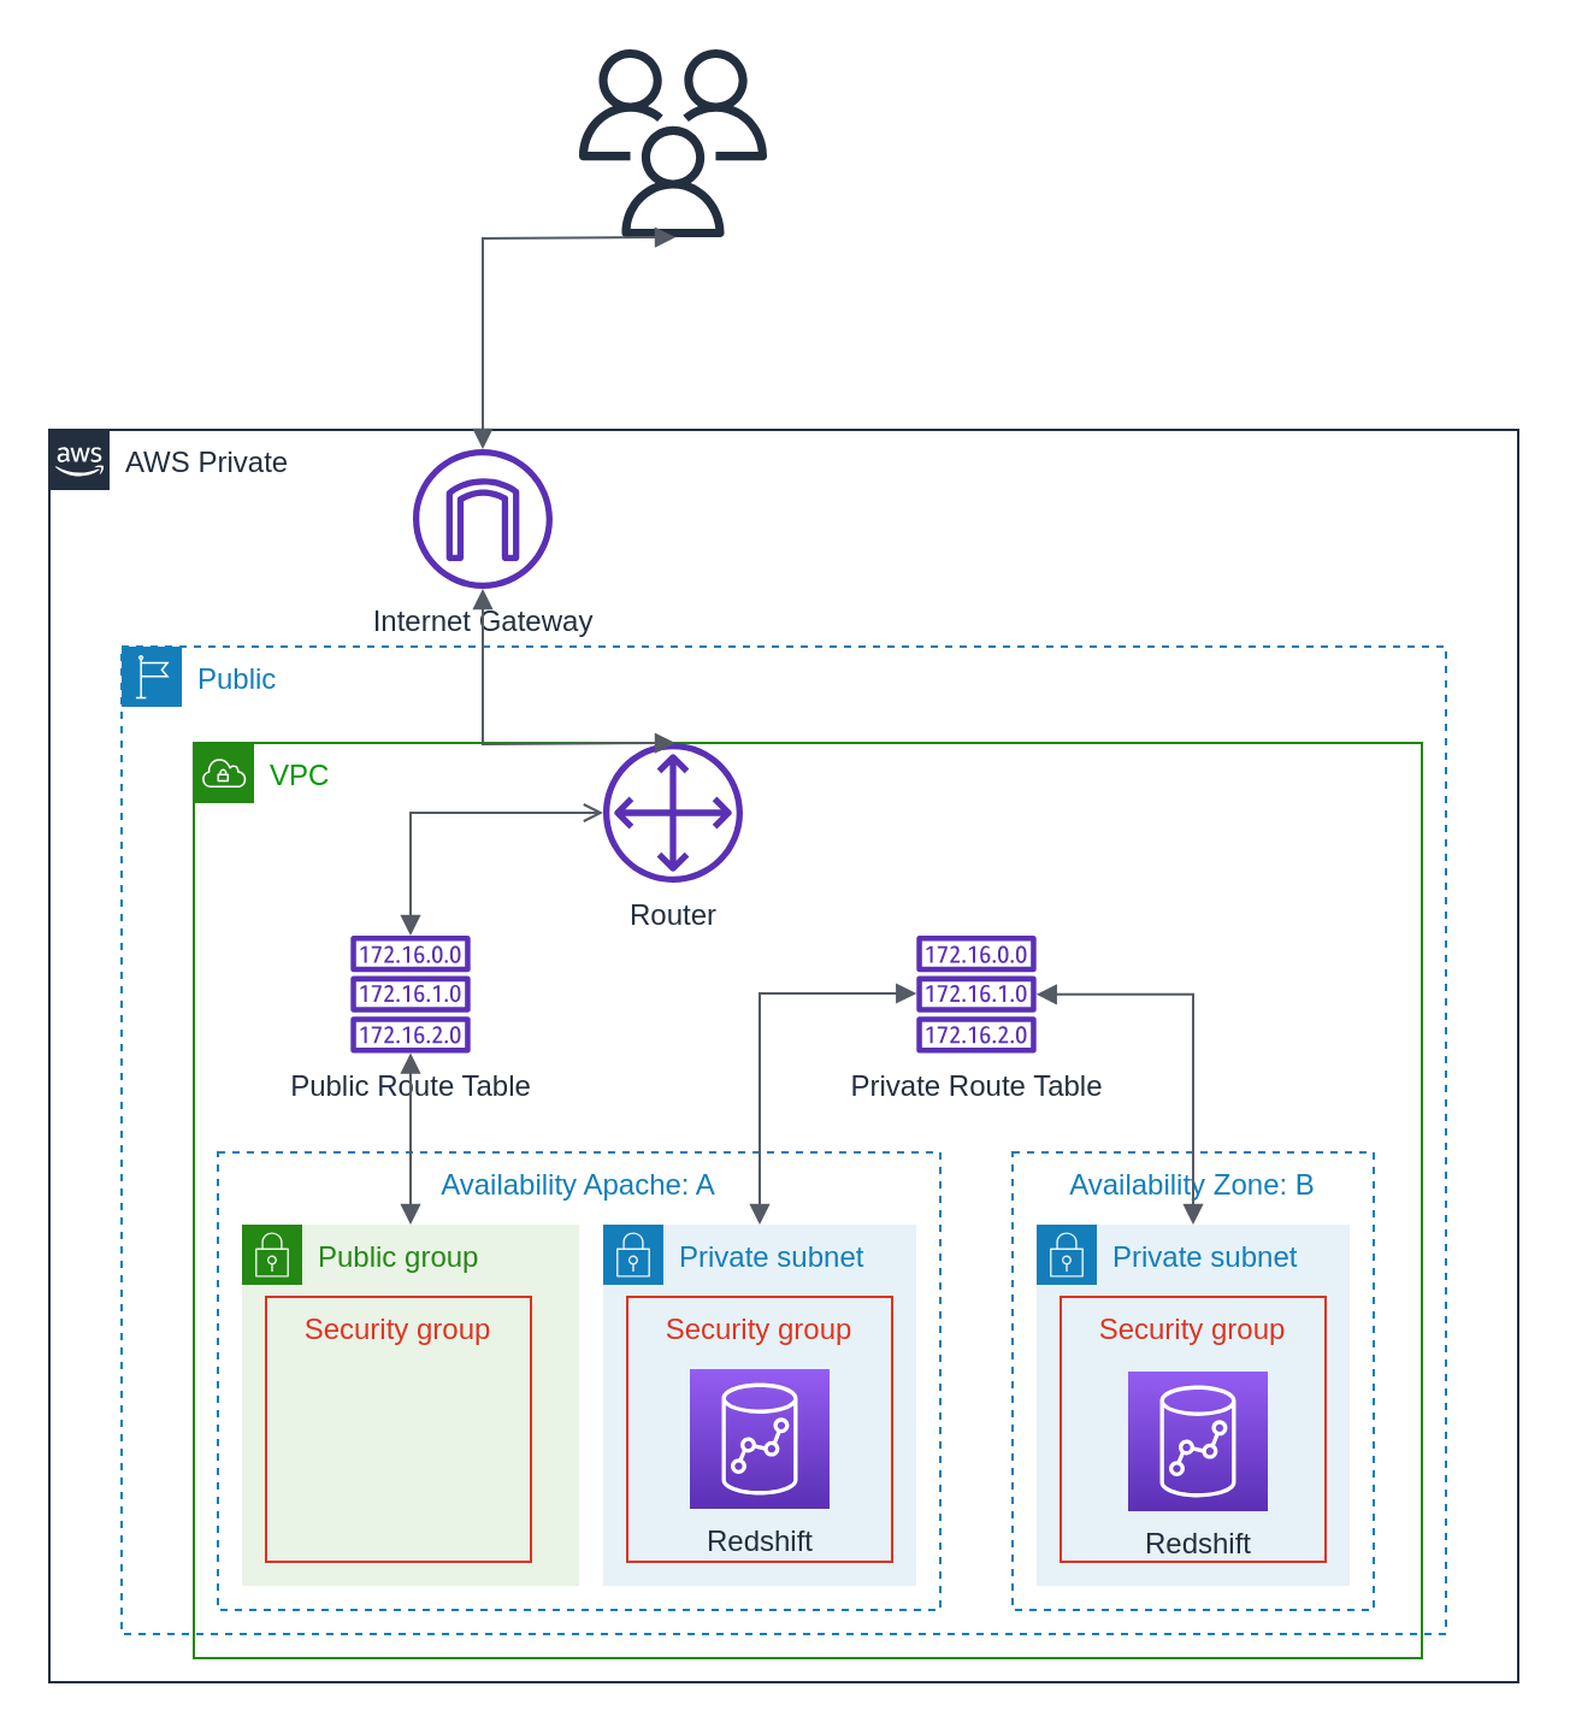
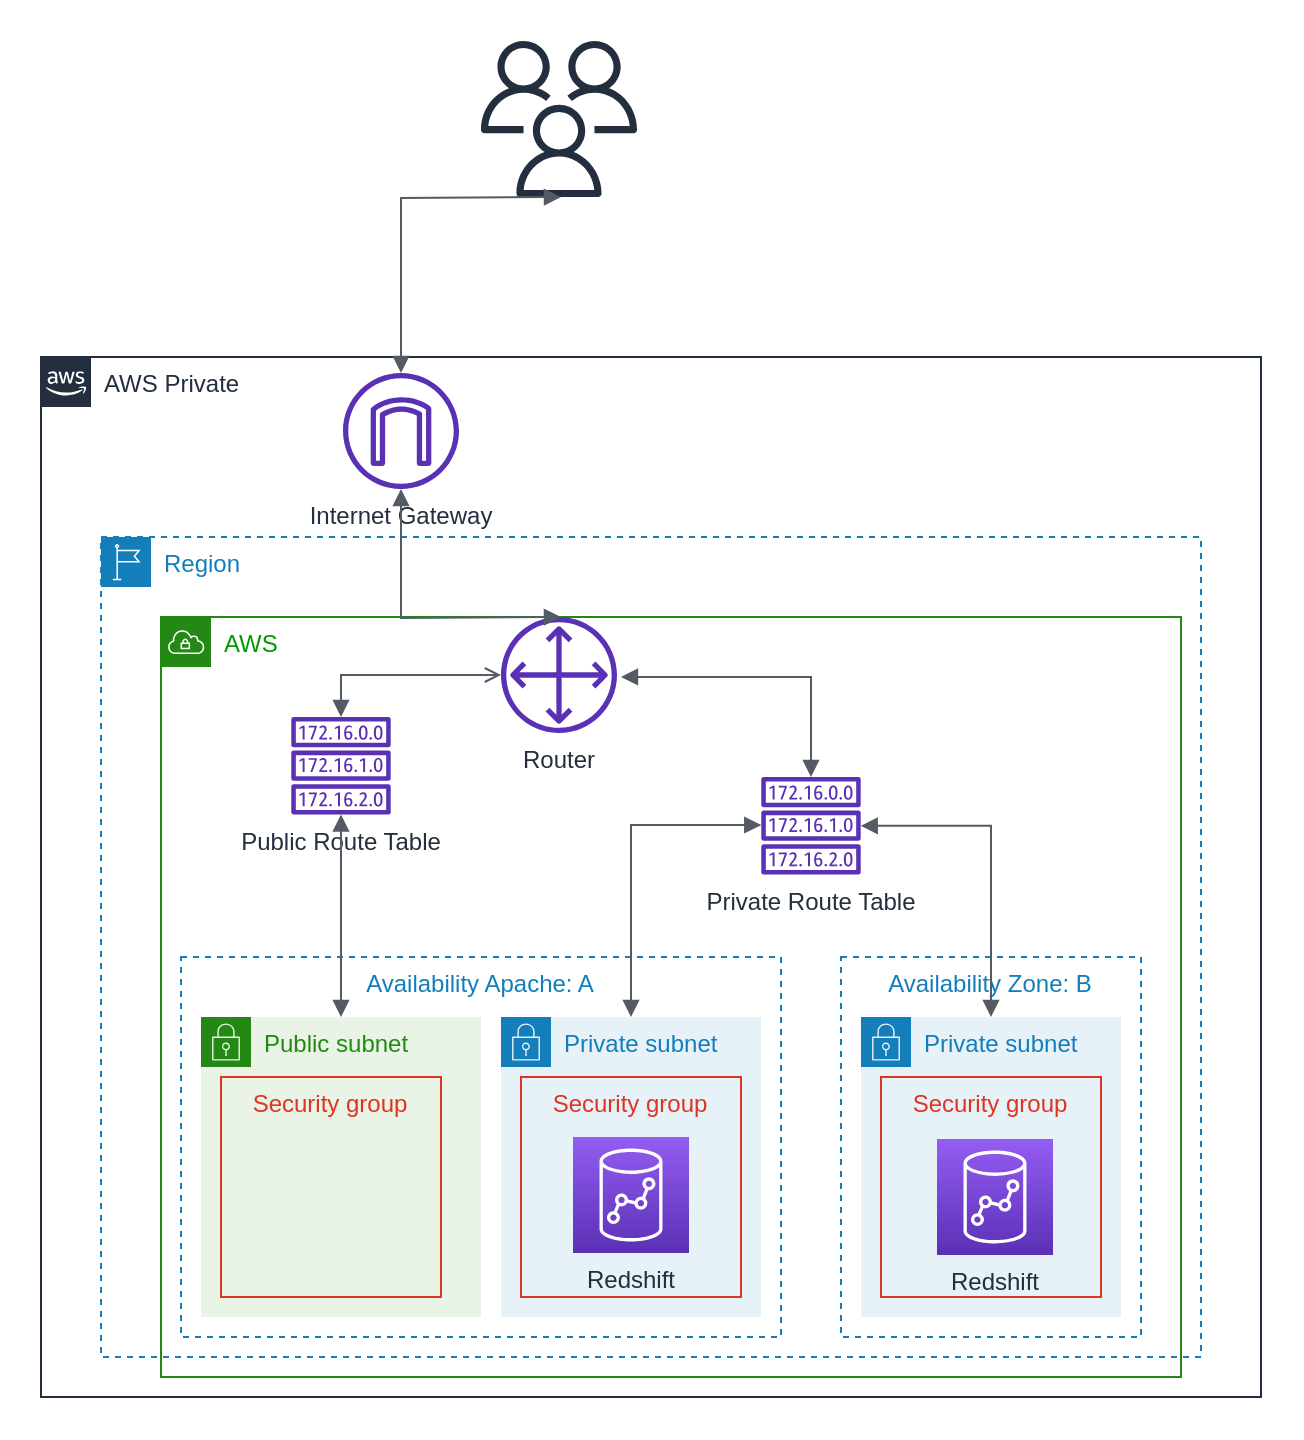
  <mxCell id="0" />
  <mxCell id="1" parent="0" />
- <mxCell id="2" value="Public" style="points=[[0,0],[0.25,0],[0.5,0],[0.75,0],[1,0],[1,0.25],[1,0.5],[1,0.75],[1,1],[0.75,1],[0.5,1],[0.25,1],[0,1],[0,0.75],[0,0.5],[0,0.25]];outlineConnect=0;gradientColor=none;html=1;whiteSpace=wrap;fontSize=12;fontStyle=0;shape=mxgraph.aws4.group;grIcon=mxgraph.aws4.group_region;strokeColor=#147EBA;fillColor=none;verticalAlign=top;align=left;spacingLeft=30;fontColor=#147EBA;dashed=1;" parent="1" vertex="1"><mxGeometry x="50" y="268" width="550" height="410" as="geometry" /></mxCell>
+ <mxCell id="2" value="Region" style="points=[[0,0],[0.25,0],[0.5,0],[0.75,0],[1,0],[1,0.25],[1,0.5],[1,0.75],[1,1],[0.75,1],[0.5,1],[0.25,1],[0,1],[0,0.75],[0,0.5],[0,0.25]];outlineConnect=0;gradientColor=none;html=1;whiteSpace=wrap;fontSize=12;fontStyle=0;shape=mxgraph.aws4.group;grIcon=mxgraph.aws4.group_region;strokeColor=#147EBA;fillColor=none;verticalAlign=top;align=left;spacingLeft=30;fontColor=#147EBA;dashed=1;" parent="1" vertex="1"><mxGeometry x="50" y="268" width="550" height="410" as="geometry" /></mxCell>
  <mxCell id="3" value="AWS Private" style="points=[[0,0],[0.25,0],[0.5,0],[0.75,0],[1,0],[1,0.25],[1,0.5],[1,0.75],[1,1],[0.75,1],[0.5,1],[0.25,1],[0,1],[0,0.75],[0,0.5],[0,0.25]];outlineConnect=0;gradientColor=none;html=1;whiteSpace=wrap;fontSize=12;fontStyle=0;shape=mxgraph.aws4.group;grIcon=mxgraph.aws4.group_aws_cloud_alt;strokeColor=#232F3E;fillColor=none;verticalAlign=top;align=left;spacingLeft=30;fontColor=#232F3E;dashed=0;" parent="1" vertex="1"><mxGeometry x="20" y="178" width="610" height="520" as="geometry" /></mxCell>
- <mxCell id="4" value="&lt;font color=&quot;#009900&quot;&gt;VPC&lt;/font&gt;" style="points=[[0,0],[0.25,0],[0.5,0],[0.75,0],[1,0],[1,0.25],[1,0.5],[1,0.75],[1,1],[0.75,1],[0.5,1],[0.25,1],[0,1],[0,0.75],[0,0.5],[0,0.25]];outlineConnect=0;gradientColor=none;html=1;whiteSpace=wrap;fontSize=12;fontStyle=0;shape=mxgraph.aws4.group;grIcon=mxgraph.aws4.group_vpc;strokeColor=#248814;fillColor=none;verticalAlign=top;align=left;spacingLeft=30;fontColor=#AAB7B8;dashed=0;" parent="1" vertex="1"><mxGeometry x="80" y="308" width="510" height="380" as="geometry" /></mxCell>
+ <mxCell id="4" value="&lt;font color=&quot;#009900&quot;&gt;AWS&lt;/font&gt;" style="points=[[0,0],[0.25,0],[0.5,0],[0.75,0],[1,0],[1,0.25],[1,0.5],[1,0.75],[1,1],[0.75,1],[0.5,1],[0.25,1],[0,1],[0,0.75],[0,0.5],[0,0.25]];outlineConnect=0;gradientColor=none;html=1;whiteSpace=wrap;fontSize=12;fontStyle=0;shape=mxgraph.aws4.group;grIcon=mxgraph.aws4.group_vpc;strokeColor=#248814;fillColor=none;verticalAlign=top;align=left;spacingLeft=30;fontColor=#AAB7B8;dashed=0;" parent="1" vertex="1"><mxGeometry x="80" y="308" width="510" height="380" as="geometry" /></mxCell>
  <mxCell id="5" value="Availability Apache: A" style="fillColor=none;strokeColor=#147EBA;dashed=1;verticalAlign=top;fontStyle=0;fontColor=#147EBA;" parent="1" vertex="1"><mxGeometry x="90" y="478" width="300" height="190" as="geometry" /></mxCell>
  <mxCell id="6" value="Availability Zone: B" style="fillColor=none;strokeColor=#147EBA;dashed=1;verticalAlign=top;fontStyle=0;fontColor=#147EBA;" parent="1" vertex="1"><mxGeometry x="420" y="478" width="150" height="190" as="geometry" /></mxCell>
- <mxCell id="7" value="Public group" style="points=[[0,0],[0.25,0],[0.5,0],[0.75,0],[1,0],[1,0.25],[1,0.5],[1,0.75],[1,1],[0.75,1],[0.5,1],[0.25,1],[0,1],[0,0.75],[0,0.5],[0,0.25]];outlineConnect=0;gradientColor=none;html=1;whiteSpace=wrap;fontSize=12;fontStyle=0;shape=mxgraph.aws4.group;grIcon=mxgraph.aws4.group_security_group;grStroke=0;strokeColor=#248814;fillColor=#E9F3E6;verticalAlign=top;align=left;spacingLeft=30;fontColor=#248814;dashed=0;" parent="1" vertex="1"><mxGeometry x="100" y="508" width="140" height="150" as="geometry" /></mxCell>
+ <mxCell id="7" value="Public subnet" style="points=[[0,0],[0.25,0],[0.5,0],[0.75,0],[1,0],[1,0.25],[1,0.5],[1,0.75],[1,1],[0.75,1],[0.5,1],[0.25,1],[0,1],[0,0.75],[0,0.5],[0,0.25]];outlineConnect=0;gradientColor=none;html=1;whiteSpace=wrap;fontSize=12;fontStyle=0;shape=mxgraph.aws4.group;grIcon=mxgraph.aws4.group_security_group;grStroke=0;strokeColor=#248814;fillColor=#E9F3E6;verticalAlign=top;align=left;spacingLeft=30;fontColor=#248814;dashed=0;" parent="1" vertex="1"><mxGeometry x="100" y="508" width="140" height="150" as="geometry" /></mxCell>
  <mxCell id="8" value="Private subnet" style="points=[[0,0],[0.25,0],[0.5,0],[0.75,0],[1,0],[1,0.25],[1,0.5],[1,0.75],[1,1],[0.75,1],[0.5,1],[0.25,1],[0,1],[0,0.75],[0,0.5],[0,0.25]];outlineConnect=0;gradientColor=none;html=1;whiteSpace=wrap;fontSize=12;fontStyle=0;shape=mxgraph.aws4.group;grIcon=mxgraph.aws4.group_security_group;grStroke=0;strokeColor=#147EBA;fillColor=#E6F2F8;verticalAlign=top;align=left;spacingLeft=30;fontColor=#147EBA;dashed=0;" parent="1" vertex="1"><mxGeometry x="430" y="508" width="130" height="150" as="geometry" /></mxCell>
  <mxCell id="9" value="Security group" style="fillColor=none;strokeColor=#DD3522;verticalAlign=top;fontStyle=0;fontColor=#DD3522;" parent="1" vertex="1"><mxGeometry x="110" y="538" width="110" height="110" as="geometry" /></mxCell>
  <mxCell id="10" value="Private subnet" style="points=[[0,0],[0.25,0],[0.5,0],[0.75,0],[1,0],[1,0.25],[1,0.5],[1,0.75],[1,1],[0.75,1],[0.5,1],[0.25,1],[0,1],[0,0.75],[0,0.5],[0,0.25]];outlineConnect=0;gradientColor=none;html=1;whiteSpace=wrap;fontSize=12;fontStyle=0;shape=mxgraph.aws4.group;grIcon=mxgraph.aws4.group_security_group;grStroke=0;strokeColor=#147EBA;fillColor=#E6F2F8;verticalAlign=top;align=left;spacingLeft=30;fontColor=#147EBA;dashed=0;" parent="1" vertex="1"><mxGeometry x="250" y="508" width="130" height="150" as="geometry" /></mxCell>
  <mxCell id="11" value="Security group" style="fillColor=none;strokeColor=#DD3522;verticalAlign=top;fontStyle=0;fontColor=#DD3522;" parent="1" vertex="1"><mxGeometry x="440" y="538" width="110" height="110" as="geometry" /></mxCell>
  <mxCell id="12" value="Security group" style="fillColor=none;strokeColor=#DD3522;verticalAlign=top;fontStyle=0;fontColor=#DD3522;" parent="1" vertex="1"><mxGeometry x="260" y="538" width="110" height="110" as="geometry" /></mxCell>
  <mxCell id="13" value="Redshift" style="outlineConnect=0;fontColor=#232F3E;gradientColor=#945DF2;gradientDirection=north;fillColor=#5A30B5;strokeColor=#ffffff;dashed=0;verticalLabelPosition=bottom;verticalAlign=top;align=center;html=1;fontSize=12;fontStyle=0;aspect=fixed;shape=mxgraph.aws4.resourceIcon;resIcon=mxgraph.aws4.redshift;" parent="1" vertex="1"><mxGeometry x="286" y="568" width="58" height="58" as="geometry" /></mxCell>
  <mxCell id="14" value="Redshift" style="outlineConnect=0;fontColor=#232F3E;gradientColor=#945DF2;gradientDirection=north;fillColor=#5A30B5;strokeColor=#ffffff;dashed=0;verticalLabelPosition=bottom;verticalAlign=top;align=center;html=1;fontSize=12;fontStyle=0;aspect=fixed;shape=mxgraph.aws4.resourceIcon;resIcon=mxgraph.aws4.redshift;" parent="1" vertex="1"><mxGeometry x="468" y="569" width="58" height="58" as="geometry" /></mxCell>
- <mxCell id="15" value="Public Route Table" style="outlineConnect=0;fontColor=#232F3E;gradientColor=none;fillColor=#5A30B5;strokeColor=none;dashed=0;verticalLabelPosition=bottom;verticalAlign=top;align=center;html=1;fontSize=12;fontStyle=0;aspect=fixed;pointerEvents=1;shape=mxgraph.aws4.route_table;" parent="1" vertex="1"><mxGeometry x="145" y="388" width="50" height="48.72" as="geometry" /></mxCell>
+ <mxCell id="15" value="Public Route Table" style="outlineConnect=0;fontColor=#232F3E;gradientColor=none;fillColor=#5A30B5;strokeColor=none;dashed=0;verticalLabelPosition=bottom;verticalAlign=top;align=center;html=1;fontSize=12;fontStyle=0;aspect=fixed;pointerEvents=1;shape=mxgraph.aws4.route_table;" parent="1" vertex="1"><mxGeometry x="145" y="358" width="50" height="48.72" as="geometry" /></mxCell>
  <mxCell id="16" value="Private Route Table" style="outlineConnect=0;fontColor=#232F3E;gradientColor=none;fillColor=#5A30B5;strokeColor=none;dashed=0;verticalLabelPosition=bottom;verticalAlign=top;align=center;html=1;fontSize=12;fontStyle=0;aspect=fixed;pointerEvents=1;shape=mxgraph.aws4.route_table;" parent="1" vertex="1"><mxGeometry x="380" y="388" width="50" height="48.72" as="geometry" /></mxCell>
  <mxCell id="17" value="" style="edgeStyle=orthogonalEdgeStyle;html=1;endArrow=block;elbow=vertical;startArrow=block;startFill=1;endFill=1;strokeColor=#545B64;rounded=0;exitX=0.5;exitY=0;exitDx=0;exitDy=0;" parent="1" source="10" target="16" edge="1"><mxGeometry width="100" relative="1" as="geometry"><mxPoint x="290" y="418" as="sourcePoint" /><mxPoint x="390" y="418" as="targetPoint" /><Array as="points"><mxPoint x="315" y="412" /></Array></mxGeometry></mxCell>
  <mxCell id="18" value="" style="edgeStyle=orthogonalEdgeStyle;html=1;endArrow=block;elbow=vertical;startArrow=block;startFill=1;endFill=1;strokeColor=#545B64;rounded=0;entryX=0.5;entryY=0;entryDx=0;entryDy=0;" parent="1" source="16" target="8" edge="1"><mxGeometry width="100" relative="1" as="geometry"><mxPoint x="450" y="408" as="sourcePoint" /><mxPoint x="550" y="408" as="targetPoint" /></mxGeometry></mxCell>
  <mxCell id="19" value="" style="edgeStyle=orthogonalEdgeStyle;html=1;endArrow=block;elbow=vertical;startArrow=block;startFill=1;endFill=1;strokeColor=#545B64;rounded=0;" parent="1" source="15" target="7" edge="1"><mxGeometry width="100" relative="1" as="geometry"><mxPoint x="150" y="458" as="sourcePoint" /><mxPoint x="250" y="458" as="targetPoint" /></mxGeometry></mxCell>
  <mxCell id="20" value="Router" style="outlineConnect=0;fontColor=#232F3E;gradientColor=none;fillColor=#5A30B5;strokeColor=none;dashed=0;verticalLabelPosition=bottom;verticalAlign=top;align=center;html=1;fontSize=12;fontStyle=0;aspect=fixed;pointerEvents=1;shape=mxgraph.aws4.customer_gateway;" parent="1" vertex="1"><mxGeometry x="250" y="308" width="58" height="58" as="geometry" /></mxCell>
  <mxCell id="21" value="Internet Gateway" style="outlineConnect=0;fontColor=#232F3E;gradientColor=none;fillColor=#5A30B5;strokeColor=none;dashed=0;verticalLabelPosition=bottom;verticalAlign=top;align=center;html=1;fontSize=12;fontStyle=0;aspect=fixed;pointerEvents=1;shape=mxgraph.aws4.internet_gateway;" parent="1" vertex="1"><mxGeometry x="171" y="186" width="58" height="58" as="geometry" /></mxCell>
  <mxCell id="22" value="" style="edgeStyle=orthogonalEdgeStyle;html=1;endArrow=open;elbow=vertical;startArrow=block;startFill=1;endFill=1;strokeColor=#545B64;rounded=0;" parent="1" source="15" target="20" edge="1"><mxGeometry width="100" relative="1" as="geometry"><mxPoint x="140" y="348" as="sourcePoint" /><mxPoint x="240" y="348" as="targetPoint" /><Array as="points"><mxPoint x="170" y="337" /></Array></mxGeometry></mxCell>
+ <mxCell id="23" value="" style="edgeStyle=orthogonalEdgeStyle;html=1;endArrow=block;elbow=vertical;startArrow=block;startFill=1;endFill=1;strokeColor=#545B64;rounded=0;exitX=1.034;exitY=0.517;exitDx=0;exitDy=0;exitPerimeter=0;" parent="1" source="20" target="16" edge="1"><mxGeometry width="100" relative="1" as="geometry"><mxPoint x="320" y="338" as="sourcePoint" /><mxPoint x="420" y="338" as="targetPoint" /></mxGeometry></mxCell>
  <mxCell id="24" value="" style="edgeStyle=orthogonalEdgeStyle;html=1;endArrow=block;elbow=vertical;startArrow=block;startFill=1;endFill=1;strokeColor=#545B64;rounded=0;" parent="1" target="21" edge="1"><mxGeometry width="100" relative="1" as="geometry"><mxPoint x="280" y="308" as="sourcePoint" /><mxPoint x="380" y="308" as="targetPoint" /></mxGeometry></mxCell>
  <mxCell id="25" value="" style="outlineConnect=0;fontColor=#232F3E;gradientColor=none;fillColor=#232F3E;strokeColor=none;dashed=0;verticalLabelPosition=bottom;verticalAlign=top;align=center;html=1;fontSize=12;fontStyle=0;aspect=fixed;pointerEvents=1;shape=mxgraph.aws4.users;" parent="1" vertex="1"><mxGeometry x="240" y="20" width="78" height="78" as="geometry" /></mxCell>
  <mxCell id="26" value="" style="edgeStyle=orthogonalEdgeStyle;html=1;endArrow=block;elbow=vertical;startArrow=block;startFill=1;endFill=1;strokeColor=#545B64;rounded=0;" parent="1" target="21" edge="1"><mxGeometry width="100" relative="1" as="geometry"><mxPoint x="280" as="sourcePoint" y="98" /><mxPoint x="350" y="128" as="targetPoint" /></mxGeometry></mxCell>
